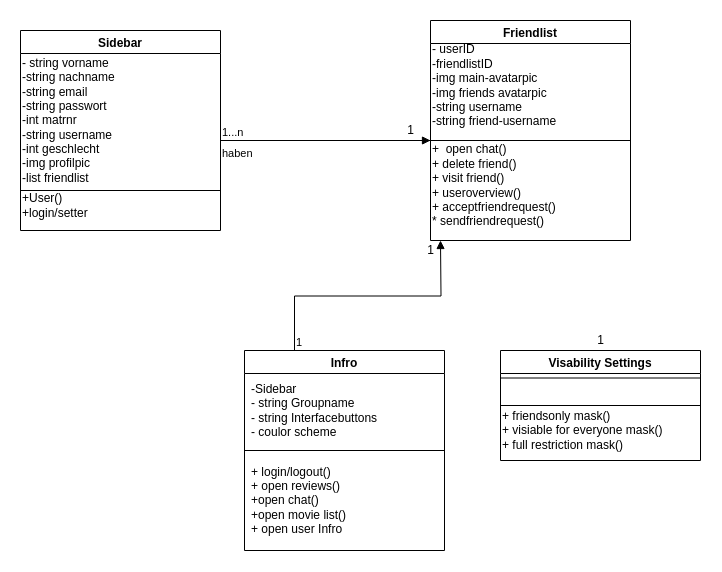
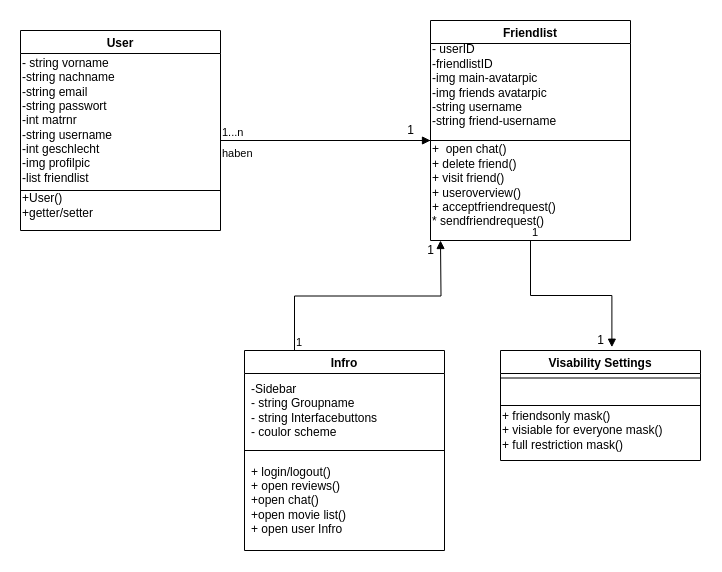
  <mxCell id="0" />
  <mxCell id="1" parent="0" />
- <mxCell id="2" value="Sidebar" style="swimlane;" vertex="1" parent="1"><mxGeometry x="20" y="30" width="200" height="200" as="geometry" /></mxCell>
+ <mxCell id="2" value="User" style="swimlane;" vertex="1" parent="1"><mxGeometry x="20" y="30" width="200" height="200" as="geometry" /></mxCell>
  <mxCell id="3" value="- string vorname&lt;br&gt;-string nachname&lt;br&gt;-string email&lt;br&gt;-string passwort&lt;br&gt;-int matrnr&lt;br&gt;-string username&lt;br&gt;-int geschlecht&lt;br&gt;-img profilpic&lt;br&gt;-list friendlist" style="text;html=1;align=left;verticalAlign=middle;resizable=0;points=[];autosize=1;strokeColor=none;fillColor=none;" vertex="1" parent="2"><mxGeometry y="25" width="110" height="130" as="geometry" /></mxCell>
- <mxCell id="4" value="+User()&lt;br&gt;&lt;div style=&quot;&quot;&gt;&lt;span style=&quot;background-color: initial;&quot;&gt;+login/setter&lt;/span&gt;&lt;/div&gt;" style="text;html=1;align=left;verticalAlign=middle;resizable=0;points=[];autosize=1;strokeColor=none;fillColor=none;" vertex="1" parent="2"><mxGeometry y="160" width="90" height="30" as="geometry" /></mxCell>
+ <mxCell id="4" value="+User()&lt;br&gt;&lt;div style=&quot;&quot;&gt;&lt;span style=&quot;background-color: initial;&quot;&gt;+getter/setter&lt;/span&gt;&lt;/div&gt;" style="text;html=1;align=left;verticalAlign=middle;resizable=0;points=[];autosize=1;strokeColor=none;fillColor=none;" vertex="1" parent="2"><mxGeometry y="160" width="90" height="30" as="geometry" /></mxCell>
  <mxCell id="5" value="Visability Settings" style="swimlane;" vertex="1" parent="1"><mxGeometry x="500" y="350" width="200" height="110" as="geometry" /></mxCell>
  <mxCell id="6" value="+ friendsonly mask()&lt;br&gt;+ visiable for everyone mask()&lt;br&gt;+ full restriction mask()" style="text;html=1;align=left;verticalAlign=middle;resizable=0;points=[];autosize=1;strokeColor=none;fillColor=none;" vertex="1" parent="5"><mxGeometry y="55" width="180" height="50" as="geometry" /></mxCell>
  <mxCell id="7" value="Infro" style="swimlane;" vertex="1" parent="1"><mxGeometry x="244" y="350" width="200" height="200" as="geometry" /></mxCell>
  <mxCell id="8" value="-Sidebar&lt;br&gt;- string Groupname&lt;br&gt;- string Interfacebuttons&lt;br&gt;- coulor scheme" style="text;html=1;align=left;verticalAlign=middle;resizable=0;points=[];autosize=1;strokeColor=none;fillColor=none;" vertex="1" parent="7"><mxGeometry x="5" y="30" width="140" height="60" as="geometry" /></mxCell>
  <mxCell id="9" value="+ login/logout()&lt;br&gt;+ open reviews()&lt;br&gt;+open chat()&lt;br&gt;+open movie list()&lt;br&gt;&lt;div style=&quot;&quot;&gt;&lt;span style=&quot;background-color: initial;&quot;&gt;+ open user Infro&lt;/span&gt;&lt;/div&gt;" style="text;html=1;align=left;verticalAlign=middle;resizable=0;points=[];autosize=1;strokeColor=none;fillColor=none;" vertex="1" parent="7"><mxGeometry x="5" y="110" width="110" height="80" as="geometry" /></mxCell>
  <mxCell id="10" value="Friendlist" style="swimlane;" vertex="1" parent="1"><mxGeometry x="430" y="20" width="200" height="220" as="geometry" /></mxCell>
  <mxCell id="11" value="" style="endArrow=none;html=1;rounded=0;" edge="1" parent="10"><mxGeometry width="50" height="50" relative="1" as="geometry"><mxPoint x="-10" y="120" as="sourcePoint" /><mxPoint x="200" y="120" as="targetPoint" /></mxGeometry></mxCell>
  <mxCell id="12" value="- userID&lt;br&gt;-friendlistID&lt;br&gt;-img main-avatarpic&lt;br&gt;-img friends avatarpic&lt;br&gt;-string username&lt;br&gt;-string friend-username&lt;br&gt;" style="text;html=1;align=left;verticalAlign=middle;resizable=0;points=[];autosize=1;strokeColor=none;fillColor=none;" vertex="1" parent="10"><mxGeometry y="20" width="140" height="90" as="geometry" /></mxCell>
  <mxCell id="13" value="+&amp;nbsp; open chat()&lt;br&gt;+ delete friend()&lt;br&gt;+ visit friend()&lt;br&gt;+ useroverview()&lt;br&gt;+ acceptfriendrequest()&lt;br&gt;* sendfriendrequest()" style="text;html=1;align=left;verticalAlign=middle;resizable=0;points=[];autosize=1;strokeColor=none;fillColor=none;" vertex="1" parent="10"><mxGeometry y="120" width="140" height="90" as="geometry" /></mxCell>
  <mxCell id="14" value="" style="endArrow=none;html=1;rounded=0;" edge="1" parent="1"><mxGeometry width="50" height="50" relative="1" as="geometry"><mxPoint x="20" y="190" as="sourcePoint" /><mxPoint x="220" y="190" as="targetPoint" /></mxGeometry></mxCell>
  <mxCell id="15" value="" style="endArrow=none;html=1;rounded=0;entryX=1;entryY=0.5;entryDx=0;entryDy=0;exitX=0;exitY=0.5;exitDx=0;exitDy=0;" edge="1" parent="1" source="7" target="7"><mxGeometry width="50" height="50" relative="1" as="geometry"><mxPoint x="490" y="410" as="sourcePoint" /><mxPoint x="540" y="360" as="targetPoint" /></mxGeometry></mxCell>
  <mxCell id="16" value="" style="endArrow=none;html=1;rounded=0;entryX=1;entryY=0.25;entryDx=0;entryDy=0;exitX=0;exitY=0.25;exitDx=0;exitDy=0;" edge="1" parent="1" source="5" target="5"><mxGeometry width="50" height="50" relative="1" as="geometry"><mxPoint x="30" y="430" as="sourcePoint" /><mxPoint x="80" y="380" as="targetPoint" /></mxGeometry></mxCell>
  <mxCell id="17" value="" style="endArrow=none;html=1;rounded=0;entryX=1;entryY=0.5;entryDx=0;entryDy=0;exitX=0;exitY=0.5;exitDx=0;exitDy=0;" edge="1" parent="1" source="5" target="5"><mxGeometry width="50" height="50" relative="1" as="geometry"><mxPoint x="50" y="340" as="sourcePoint" /><mxPoint x="100" y="290" as="targetPoint" /></mxGeometry></mxCell>
  <mxCell id="18" value="haben" style="endArrow=block;endFill=1;html=1;edgeStyle=orthogonalEdgeStyle;align=left;verticalAlign=top;rounded=0;" edge="1" parent="1"><mxGeometry x="-1" relative="1" as="geometry"><mxPoint x="220" y="140" as="sourcePoint" /><mxPoint x="430" y="140" as="targetPoint" /></mxGeometry></mxCell>
  <mxCell id="19" value="1...n" style="edgeLabel;resizable=0;html=1;align=left;verticalAlign=bottom;" connectable="0" vertex="1" parent="18"><mxGeometry x="-1" relative="1" as="geometry" /></mxCell>
  <mxCell id="20" value="1" style="text;html=1;align=center;verticalAlign=middle;resizable=0;points=[];autosize=1;strokeColor=none;fillColor=none;" vertex="1" parent="1"><mxGeometry x="400" y="120" width="20" height="20" as="geometry" /></mxCell>
  <mxCell id="21" value="" style="endArrow=block;endFill=1;html=1;edgeStyle=orthogonalEdgeStyle;align=left;verticalAlign=top;rounded=0;exitX=0.25;exitY=0;exitDx=0;exitDy=0;" edge="1" parent="1" source="7"><mxGeometry x="-1" relative="1" as="geometry"><mxPoint x="300" y="300" as="sourcePoint" /><mxPoint x="440" y="240" as="targetPoint" /></mxGeometry></mxCell>
  <mxCell id="22" value="1" style="edgeLabel;resizable=0;html=1;align=left;verticalAlign=bottom;" connectable="0" vertex="1" parent="21"><mxGeometry x="-1" relative="1" as="geometry" /></mxCell>
  <mxCell id="23" value="1" style="text;html=1;align=center;verticalAlign=middle;resizable=0;points=[];autosize=1;strokeColor=none;fillColor=none;" vertex="1" parent="1"><mxGeometry x="420" y="240" width="20" height="20" as="geometry" /></mxCell>
+ <mxCell id="24" value="" style="endArrow=block;endFill=1;html=1;edgeStyle=orthogonalEdgeStyle;align=left;verticalAlign=top;rounded=0;exitX=0.5;exitY=1;exitDx=0;exitDy=0;entryX=0.557;entryY=-0.03;entryDx=0;entryDy=0;entryPerimeter=0;" edge="1" parent="1" source="10" target="5"><mxGeometry x="-1" relative="1" as="geometry"><mxPoint x="540" y="300" as="sourcePoint" /><mxPoint x="700" y="300" as="targetPoint" /></mxGeometry></mxCell>
+ <mxCell id="25" value="1" style="edgeLabel;resizable=0;html=1;align=left;verticalAlign=bottom;" connectable="0" vertex="1" parent="24"><mxGeometry x="-1" relative="1" as="geometry" /></mxCell>
  <mxCell id="26" value="1" style="text;html=1;align=center;verticalAlign=middle;resizable=0;points=[];autosize=1;strokeColor=none;fillColor=none;" vertex="1" parent="1"><mxGeometry x="590" y="330" width="20" height="20" as="geometry" /></mxCell>
